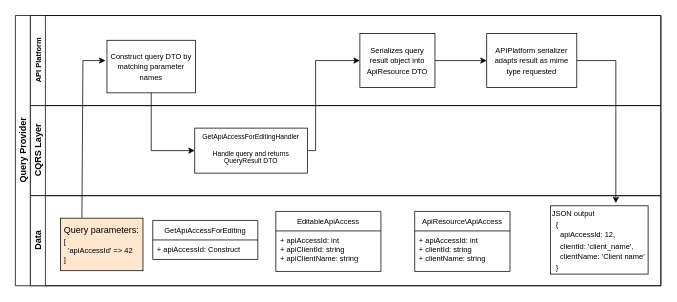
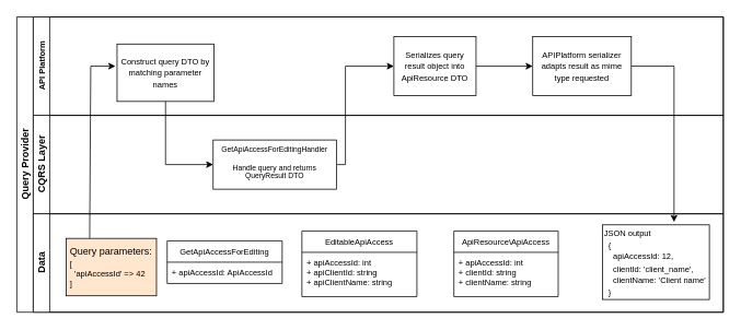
  <mxCell id="0" />
  <mxCell id="1" parent="0" />
  <mxCell id="2" value="Query Provider" style="swimlane;html=1;childLayout=stackLayout;resizeParent=1;resizeParentMax=0;horizontal=0;startSize=20;horizontalStack=0;" parent="1" vertex="1"><mxGeometry x="20" y="20" width="860" height="360" as="geometry"><mxRectangle x="120" y="120" width="40" height="60" as="alternateBounds" /></mxGeometry></mxCell>
  <mxCell id="3" value="API Platform" style="swimlane;html=1;startSize=20;horizontal=0;fontSize=10;" parent="2" vertex="1"><mxGeometry x="20" width="840" height="120" as="geometry" /></mxCell>
  <mxCell id="4" value="&lt;font style=&quot;font-size: 10px;&quot;&gt;Construct query DTO by matching parameter names&lt;/font&gt;" style="rounded=0;whiteSpace=wrap;html=1;fontFamily=Helvetica;fontSize=12;fontColor=#000000;align=center;" parent="3" vertex="1"><mxGeometry x="102" y="33" width="118" height="70" as="geometry" /></mxCell>
  <mxCell id="5" value="&lt;font style=&quot;font-size: 10px;&quot;&gt;Serializes query result object into ApiResource DTO&lt;/font&gt;" style="rounded=0;whiteSpace=wrap;html=1;fontFamily=Helvetica;fontSize=12;fontColor=#000000;align=center;" parent="3" vertex="1"><mxGeometry x="439" y="24" width="100" height="72" as="geometry" /></mxCell>
  <mxCell id="6" value="" style="endArrow=classic;html=1;rounded=0;exitX=0.322;exitY=-0.007;exitDx=0;exitDy=0;exitPerimeter=0;" edge="1" parent="3"><mxGeometry width="50" height="50" relative="1" as="geometry"><mxPoint x="68.64" y="269.58" as="sourcePoint" /><mxPoint x="100" y="60" as="targetPoint" /><Array as="points"><mxPoint x="70" y="60" /></Array></mxGeometry></mxCell>
  <mxCell id="7" value="&lt;font style=&quot;font-size: 10px;&quot;&gt;APIPlatform serializer adapts result as mime type requested&lt;/font&gt;" style="rounded=0;whiteSpace=wrap;html=1;fontFamily=Helvetica;fontSize=12;fontColor=#000000;align=center;" vertex="1" parent="3"><mxGeometry x="608" y="24" width="120" height="72" as="geometry" /></mxCell>
  <mxCell id="8" value="" style="endArrow=classic;html=1;rounded=0;exitX=1;exitY=0.5;exitDx=0;exitDy=0;entryX=0;entryY=0.5;entryDx=0;entryDy=0;" edge="1" parent="3" source="5" target="7"><mxGeometry width="50" height="50" relative="1" as="geometry"><mxPoint x="520" y="110" as="sourcePoint" /><mxPoint x="570" y="60" as="targetPoint" /></mxGeometry></mxCell>
  <mxCell id="9" value="" style="endArrow=classic;html=1;rounded=0;exitX=1;exitY=0.5;exitDx=0;exitDy=0;entryX=0;entryY=0.5;entryDx=0;entryDy=0;" edge="1" parent="3" target="5"><mxGeometry width="50" height="50" relative="1" as="geometry"><mxPoint x="370" y="180" as="sourcePoint" /><mxPoint x="400" y="59" as="targetPoint" /><Array as="points"><mxPoint x="380" y="180" /><mxPoint x="380" y="60" /></Array></mxGeometry></mxCell>
  <mxCell id="10" value="CQRS Layer" style="swimlane;html=1;startSize=20;horizontal=0;" parent="2" vertex="1"><mxGeometry x="20" y="120" width="840" height="120" as="geometry" /></mxCell>
  <mxCell id="11" value="GetApiAccessForEditingHandler&lt;br&gt;&lt;br&gt;Handle query and returns QueryResult DTO" style="rounded=0;whiteSpace=wrap;html=1;fontFamily=Helvetica;fontSize=9;fontColor=#000000;align=center;verticalAlign=top;" parent="10" vertex="1"><mxGeometry x="219" y="30" width="150" height="60" as="geometry" /></mxCell>
  <mxCell id="12" value="" style="endArrow=classic;html=1;rounded=0;exitX=1;exitY=0.5;exitDx=0;exitDy=0;" edge="1" parent="10" source="7"><mxGeometry width="50" height="50" relative="1" as="geometry"><mxPoint x="670" y="85" as="sourcePoint" /><mxPoint x="780" y="130" as="targetPoint" /><Array as="points"><mxPoint x="780" y="-60" /></Array></mxGeometry></mxCell>
  <mxCell id="13" value="Data" style="swimlane;html=1;startSize=20;horizontal=0;" parent="2" vertex="1"><mxGeometry x="20" y="240" width="840" height="120" as="geometry" /></mxCell>
  <mxCell id="14" value="GetApiAccessForEditing" style="swimlane;fontStyle=0;childLayout=stackLayout;horizontal=1;startSize=26;fillColor=none;horizontalStack=0;resizeParent=1;resizeParentMax=0;resizeLast=0;collapsible=1;marginBottom=0;whiteSpace=wrap;html=1;fontSize=10;" vertex="1" parent="13"><mxGeometry x="163" y="33" width="140" height="52" as="geometry"><mxRectangle x="160" y="44" width="150" height="30" as="alternateBounds" /></mxGeometry></mxCell>
- <mxCell id="15" value="+ apiAccessId: Construct" style="text;strokeColor=none;fillColor=none;align=left;verticalAlign=top;spacingLeft=4;spacingRight=4;overflow=hidden;rotatable=0;points=[[0,0.5],[1,0.5]];portConstraint=eastwest;whiteSpace=wrap;html=1;fontSize=10;" vertex="1" parent="14"><mxGeometry y="26" width="140" height="26" as="geometry" /></mxCell>
+ <mxCell id="15" value="+ apiAccessId: ApiAccessId" style="text;strokeColor=none;fillColor=none;align=left;verticalAlign=top;spacingLeft=4;spacingRight=4;overflow=hidden;rotatable=0;points=[[0,0.5],[1,0.5]];portConstraint=eastwest;whiteSpace=wrap;html=1;fontSize=10;" vertex="1" parent="14"><mxGeometry y="26" width="140" height="26" as="geometry" /></mxCell>
  <mxCell id="16" value="EditableApiAccess" style="swimlane;fontStyle=0;childLayout=stackLayout;horizontal=1;startSize=26;fillColor=none;horizontalStack=0;resizeParent=1;resizeParentMax=0;resizeLast=0;collapsible=1;marginBottom=0;whiteSpace=wrap;html=1;fontSize=10;" vertex="1" parent="13"><mxGeometry x="327" y="21" width="140" height="80" as="geometry"><mxRectangle x="160" y="44" width="150" height="30" as="alternateBounds" /></mxGeometry></mxCell>
  <mxCell id="17" value="+ apiAccessId: int&lt;br&gt;+ apiClientId: string&lt;br&gt;+ apiClientName: string" style="text;strokeColor=none;fillColor=none;align=left;verticalAlign=top;spacingLeft=4;spacingRight=4;overflow=hidden;rotatable=0;points=[[0,0.5],[1,0.5]];portConstraint=eastwest;whiteSpace=wrap;html=1;fontSize=10;" vertex="1" parent="16"><mxGeometry y="26" width="140" height="54" as="geometry" /></mxCell>
  <mxCell id="18" value="ApiResource\ApiAccess" style="swimlane;fontStyle=0;childLayout=stackLayout;horizontal=1;startSize=26;fillColor=none;horizontalStack=0;resizeParent=1;resizeParentMax=0;resizeLast=0;collapsible=1;marginBottom=0;whiteSpace=wrap;html=1;fontSize=10;" vertex="1" parent="13"><mxGeometry x="512" y="21" width="127" height="80" as="geometry"><mxRectangle x="160" y="44" width="150" height="30" as="alternateBounds" /></mxGeometry></mxCell>
  <mxCell id="19" value="+ apiAccessId: int&lt;br&gt;+ clientId: string&lt;br&gt;+ clientName: string" style="text;strokeColor=none;fillColor=none;align=left;verticalAlign=top;spacingLeft=4;spacingRight=4;overflow=hidden;rotatable=0;points=[[0,0.5],[1,0.5]];portConstraint=eastwest;whiteSpace=wrap;html=1;fontSize=10;" vertex="1" parent="18"><mxGeometry y="26" width="127" height="54" as="geometry" /></mxCell>
  <mxCell id="20" value="&lt;div style=&quot;text-align: left;&quot;&gt;&lt;span style=&quot;background-color: initial;&quot;&gt;Query parameters:&lt;/span&gt;&lt;/div&gt;&lt;div style=&quot;text-align: left;&quot;&gt;&lt;span style=&quot;font-size: 10px; background-color: initial;&quot;&gt;[&lt;/span&gt;&lt;/div&gt;&lt;span style=&quot;font-size: 10px;&quot;&gt;&lt;div style=&quot;text-align: left;&quot;&gt;&lt;span style=&quot;background-color: initial;&quot;&gt;&amp;nbsp; 'apiAccessId' =&amp;gt; 42&lt;/span&gt;&lt;/div&gt;&lt;div style=&quot;text-align: left;&quot;&gt;&lt;span style=&quot;background-color: initial;&quot;&gt;]&lt;/span&gt;&lt;/div&gt;&lt;/span&gt;" style="html=1;whiteSpace=wrap;fillColor=#ffe6cc;" vertex="1" parent="13"><mxGeometry x="40" y="30" width="110" height="70" as="geometry" /></mxCell>
  <mxCell id="21" value="&lt;span style=&quot;font-size: 10px;&quot;&gt;JSON output&lt;br&gt;&amp;nbsp; {&lt;br&gt;&amp;nbsp; &amp;nbsp; apiAccessId: 12,&lt;br&gt;&amp;nbsp; &amp;nbsp; clientId: 'client_name',&lt;br&gt;&amp;nbsp; &amp;nbsp; clientName: 'Client name'&lt;br&gt;&amp;nbsp; }&lt;/span&gt;" style="rounded=0;whiteSpace=wrap;html=1;fontFamily=Helvetica;fontSize=12;fontColor=#000000;align=left;" vertex="1" parent="13"><mxGeometry x="693" y="13.5" width="130" height="91" as="geometry" /></mxCell>
  <mxCell id="22" value="" style="endArrow=classic;html=1;rounded=0;exitX=0.5;exitY=1;exitDx=0;exitDy=0;entryX=0;entryY=0.5;entryDx=0;entryDy=0;" edge="1" parent="2" source="4" target="11"><mxGeometry width="50" height="50" relative="1" as="geometry"><mxPoint x="150" y="180" as="sourcePoint" /><mxPoint x="200" y="130" as="targetPoint" /><Array as="points"><mxPoint x="181" y="180" /></Array></mxGeometry></mxCell>
